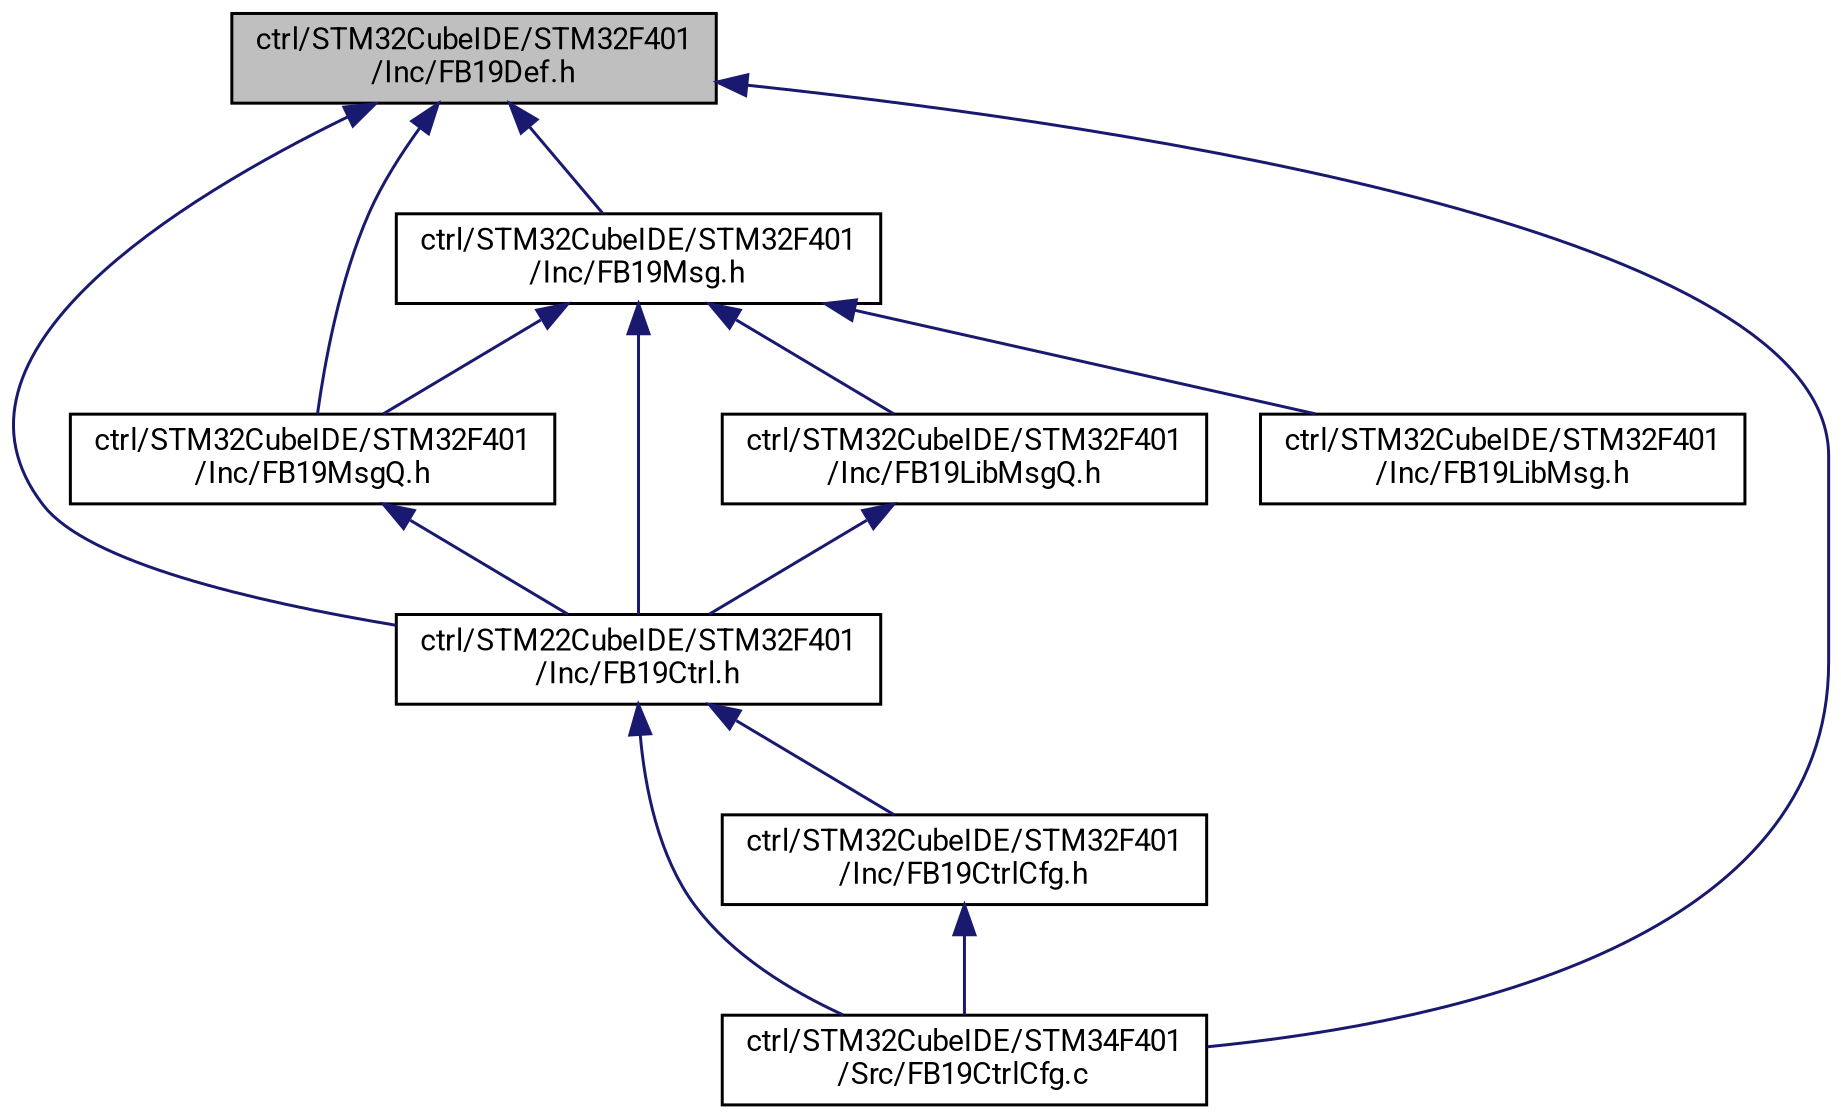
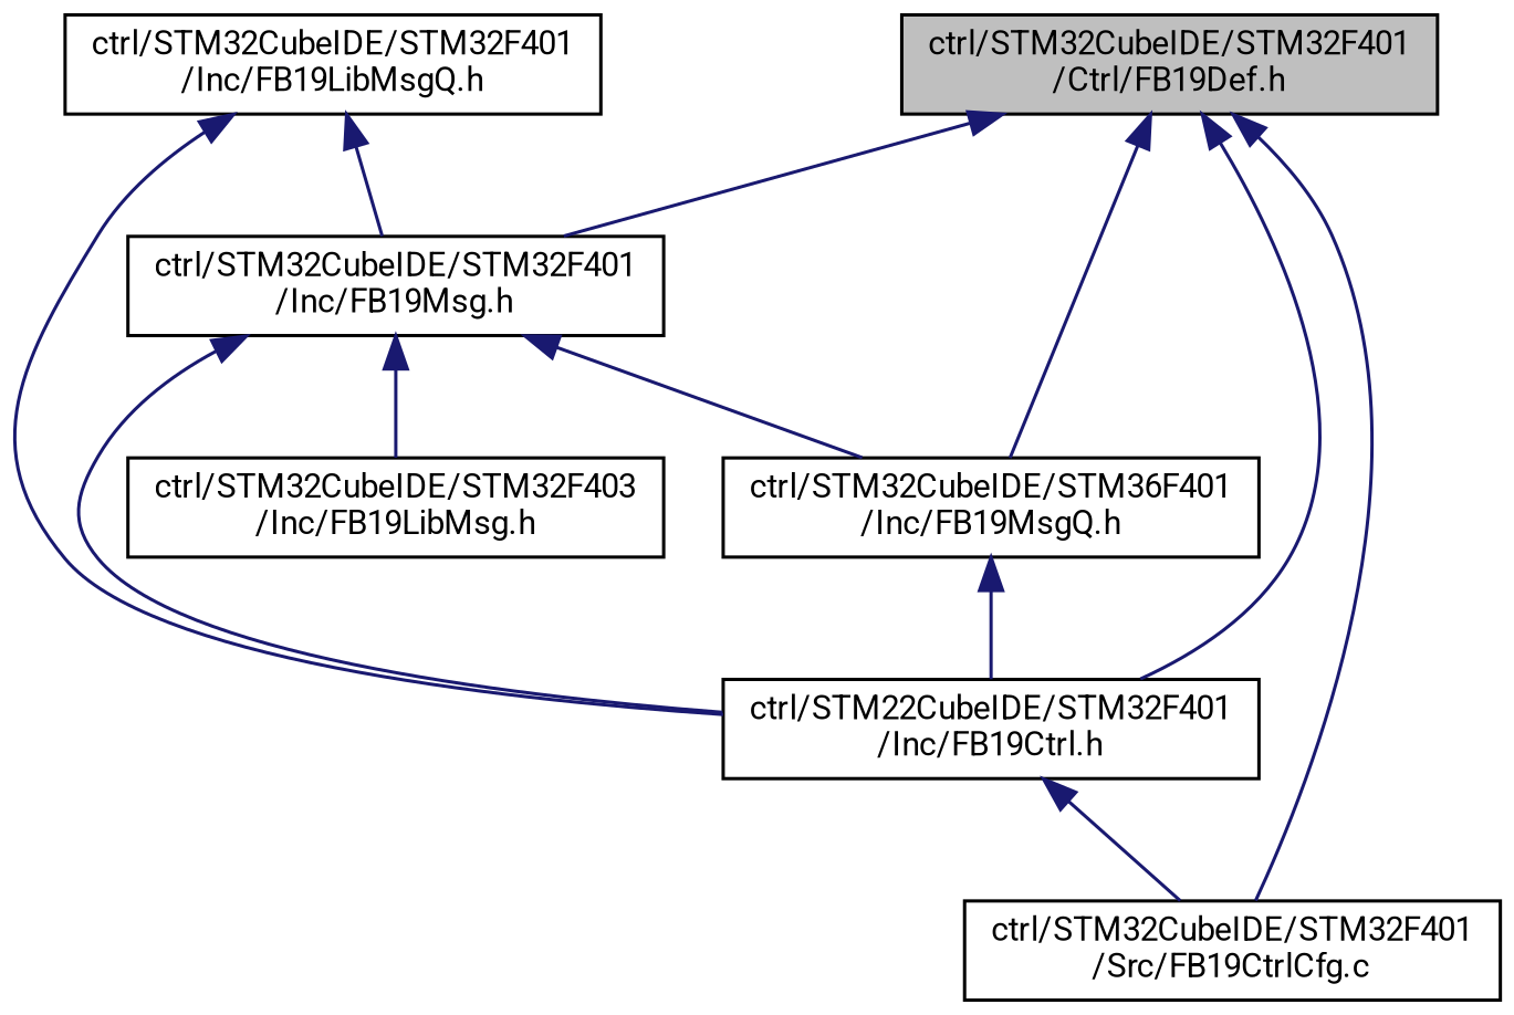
  digraph {
    fontname=Roboto
    node [color=black fillcolor=white fontname=Roboto fontsize=10 shape=record style=filled]
    edge [color=midnightblue dir=back fontname=Roboto fontsize=10 labelfontname=Helvetica labelfontsize=10 style=solid]
-   n1 [fillcolor=grey75 fontcolor=black height=0.2 label="ctrl/STM32CubeIDE/STM32F401\l/Inc/FB19Def.h" width=0.4]
+   n1 [fillcolor=grey75 fontcolor=black height=0.2 label="ctrl/STM32CubeIDE/STM32F401\l/Ctrl/FB19Def.h" width=0.4]
    n2 [height=0.2 label="ctrl/STM22CubeIDE/STM32F401\l/Inc/FB19Ctrl.h" width=0.4]
    n3 [height=0.2 label="ctrl/STM32CubeIDE/STM32F401\l/Inc/FB19Msg.h" width=0.4]
-   n4 [height=0.2 label="ctrl/STM32CubeIDE/STM32F401\l/Inc/FB19MsgQ.h" width=0.4]
-   n5 [height=0.2 label="ctrl/STM32CubeIDE/STM34F401\l/Src/FB19CtrlCfg.c" width=0.4]
-   n6 [height=0.2 label="ctrl/STM32CubeIDE/STM32F401\l/Inc/FB19CtrlCfg.h" width=0.4]
+   n4 [height=0.2 label="ctrl/STM32CubeIDE/STM36F401\l/Inc/FB19MsgQ.h" width=0.4]
+   n5 [height=0.2 label="ctrl/STM32CubeIDE/STM32F401\l/Src/FB19CtrlCfg.c" width=0.4]
    n7 [height=0.2 label="ctrl/STM32CubeIDE/STM32F401\l/Inc/FB19LibMsgQ.h" width=0.4]
-   n8 [height=0.2 label="ctrl/STM32CubeIDE/STM32F401\l/Inc/FB19LibMsg.h" width=0.4]
+   n8 [height=0.2 label="ctrl/STM32CubeIDE/STM32F403\l/Inc/FB19LibMsg.h" width=0.4]
    n1 -> n2
    n1 -> n3
    n1 -> n4
    n1 -> n5
    n2 -> n5
-   n2 -> n6
    n3 -> n2
    n3 -> n4
-   n3 -> n7
+   n7 -> n3
    n3 -> n8
    n4 -> n2
-   n6 -> n5
    n7 -> n2
  }
